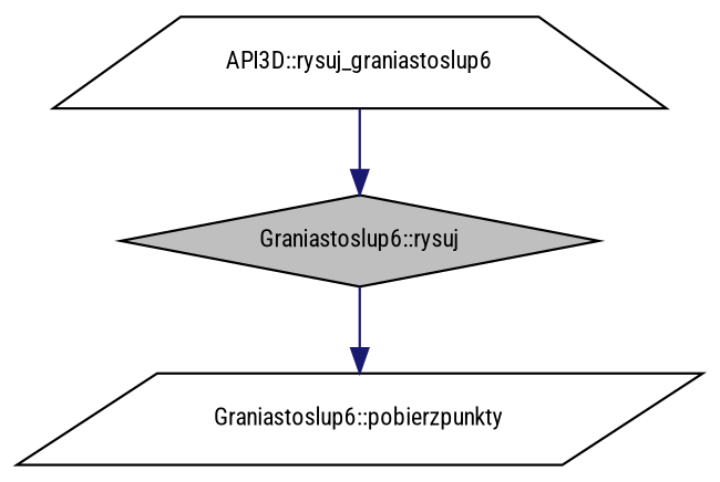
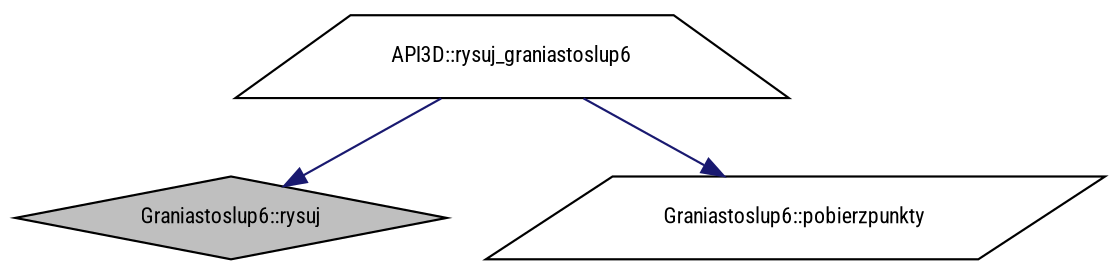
  digraph {
    fontname="Roboto Condensed"
    rankdir=TB
    node [color=black fillcolor=white fontname="Roboto Condensed" fontsize=10 style=filled]
    edge [color=midnightblue fontname="Roboto Condensed" fontsize=10 labelfontname=Helvetica labelfontsize=10 style=solid]
    n1 [fillcolor=grey75 fontcolor=black height=0.2 label="Graniastoslup6::rysuj" shape=diamond width=0.4]
    n2 [height=0.2 label="Graniastoslup6::pobierzpunkty" shape=parallelogram width=0.4]
    n3 [height=0.2 label="API3D::rysuj_graniastoslup6" shape=trapezium width=0.4]
-   n1 -> n2
+   n3 -> n2
    n3 -> n1
  }
